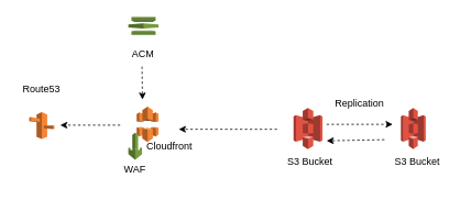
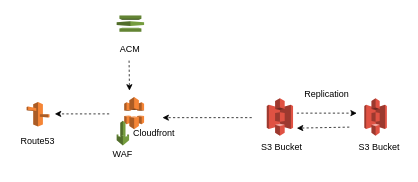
  <mxCell id="0" />
  <mxCell id="1" parent="0" />
  <mxCell id="2" value="" style="outlineConnect=0;dashed=0;verticalLabelPosition=bottom;verticalAlign=top;align=center;html=1;shape=mxgraph.aws3.cloudfront;fillColor=#F58536;gradientColor=none;" vertex="1" parent="1"><mxGeometry x="165" y="128.62" width="26.5" height="42.88" as="geometry" /></mxCell>
  <mxCell id="3" value="" style="outlineConnect=0;dashed=0;verticalLabelPosition=bottom;verticalAlign=top;align=center;html=1;shape=mxgraph.aws3.route_53;fillColor=#F58536;gradientColor=none;" vertex="1" parent="1"><mxGeometry x="35" y="135.13" width="30.5" height="32.75" as="geometry" /></mxCell>
  <mxCell id="4" value="" style="outlineConnect=0;dashed=0;verticalLabelPosition=bottom;verticalAlign=top;align=center;html=1;shape=mxgraph.aws3.certificate_manager;fillColor=#759C3E;gradientColor=none;" vertex="1" parent="1"><mxGeometry x="155" y="20" width="36.5" height="21.5" as="geometry" /></mxCell>
  <mxCell id="5" value="" style="outlineConnect=0;dashed=0;verticalLabelPosition=bottom;verticalAlign=top;align=center;html=1;shape=mxgraph.aws3.waf;fillColor=#759C3E;gradientColor=none;" vertex="1" parent="1"><mxGeometry x="155" y="160" width="16.5" height="33" as="geometry" /></mxCell>
  <mxCell id="6" value="ACM" style="text;html=1;align=center;verticalAlign=middle;whiteSpace=wrap;rounded=0;" vertex="1" parent="1"><mxGeometry x="143.25" y="50" width="60" height="30" as="geometry" /></mxCell>
  <mxCell id="7" value="WAF" style="text;html=1;align=center;verticalAlign=middle;whiteSpace=wrap;rounded=0;" vertex="1" parent="1"><mxGeometry x="133.25" y="190" width="60" height="30" as="geometry" /></mxCell>
  <mxCell id="8" value="Cloudfront" style="text;html=1;align=center;verticalAlign=middle;whiteSpace=wrap;rounded=0;" vertex="1" parent="1"><mxGeometry x="175" y="161.5" width="60" height="30" as="geometry" /></mxCell>
  <mxCell id="9" value="S3 Bucket" style="text;html=1;align=center;verticalAlign=middle;whiteSpace=wrap;rounded=0;" vertex="1" parent="1"><mxGeometry x="345" y="180" width="60" height="30" as="geometry" /></mxCell>
- <mxCell id="10" value="Route53" style="text;html=1;align=center;verticalAlign=middle;whiteSpace=wrap;rounded=0;" vertex="1" parent="1"><mxGeometry x="20.25" y="92.75" width="60" height="30" as="geometry" /></mxCell>
+ <mxCell id="10" value="Route53" style="text;html=1;align=center;verticalAlign=middle;whiteSpace=wrap;rounded=0;" vertex="1" parent="1"><mxGeometry x="20.25" y="172.75" width="60" height="30" as="geometry" /></mxCell>
  <mxCell id="11" value="" style="outlineConnect=0;dashed=0;verticalLabelPosition=bottom;verticalAlign=top;align=center;html=1;shape=mxgraph.aws3.s3;fillColor=#E05243;gradientColor=none;" vertex="1" parent="1"><mxGeometry x="485" y="130" width="30" height="50" as="geometry" /></mxCell>
  <mxCell id="12" value="S3 Bucket" style="text;html=1;align=center;verticalAlign=middle;whiteSpace=wrap;rounded=0;" vertex="1" parent="1"><mxGeometry x="475" y="180" width="60" height="30" as="geometry" /></mxCell>
  <mxCell id="13" value="" style="outlineConnect=0;dashed=0;verticalLabelPosition=bottom;verticalAlign=top;align=center;html=1;shape=mxgraph.aws3.s3;fillColor=#E05243;gradientColor=none;" vertex="1" parent="1"><mxGeometry x="355" y="130" width="35" height="50" as="geometry" /></mxCell>
  <mxCell id="14" value="" style="endArrow=classic;html=1;rounded=0;dashed=1;" edge="1" parent="1"><mxGeometry width="50" height="50" relative="1" as="geometry"><mxPoint x="395" y="150" as="sourcePoint" /><mxPoint x="475" y="150" as="targetPoint" /></mxGeometry></mxCell>
  <mxCell id="15" value="" style="endArrow=classic;html=1;rounded=0;dashed=1;" edge="1" parent="1"><mxGeometry width="50" height="50" relative="1" as="geometry"><mxPoint x="465" y="168.62" as="sourcePoint" /><mxPoint x="395" y="170" as="targetPoint" /></mxGeometry></mxCell>
  <mxCell id="16" value="Replication" style="text;html=1;align=center;verticalAlign=middle;whiteSpace=wrap;rounded=0;" vertex="1" parent="1"><mxGeometry x="405" y="110" width="60" height="30" as="geometry" /></mxCell>
  <mxCell id="17" value="" style="endArrow=classic;html=1;rounded=0;entryX=0.683;entryY=-0.183;entryDx=0;entryDy=0;entryPerimeter=0;dashed=1;" edge="1" parent="1" target="8"><mxGeometry width="50" height="50" relative="1" as="geometry"><mxPoint x="335" y="156" as="sourcePoint" /><mxPoint x="380" y="110" as="targetPoint" /></mxGeometry></mxCell>
  <mxCell id="18" value="" style="endArrow=classic;html=1;rounded=0;entryX=0.683;entryY=-0.183;entryDx=0;entryDy=0;entryPerimeter=0;dashed=1;" edge="1" parent="1"><mxGeometry width="50" height="50" relative="1" as="geometry"><mxPoint x="145" y="151" as="sourcePoint" /><mxPoint x="72.5" y="151.01" as="targetPoint" /></mxGeometry></mxCell>
  <mxCell id="19" value="" style="endArrow=classic;html=1;rounded=0;dashed=1;" edge="1" parent="1"><mxGeometry width="50" height="50" relative="1" as="geometry"><mxPoint x="171.5" y="80" as="sourcePoint" /><mxPoint x="172" y="120" as="targetPoint" /></mxGeometry></mxCell>
